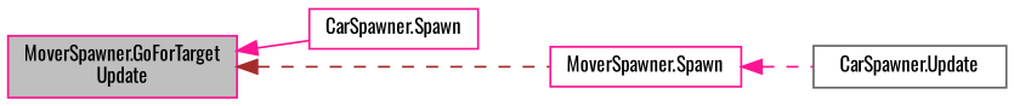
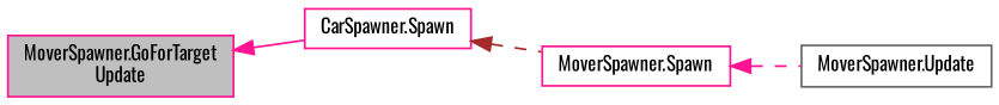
  digraph {
    fontname=Oswald
    rankdir=LR
    node [color=deeppink fillcolor=white fontname=Oswald fontsize=10 shape=record style=filled]
    edge [color=deeppink dir=back fontname=Oswald fontsize=10 labelfontname=Helvetica labelfontsize=10 style=dashed]
    n1 [fillcolor=grey75 fontcolor=black height=0.2 label="MoverSpawner.GoForTarget\lUpdate" width=0.4]
    n2 [height=0.2 label="CarSpawner.Spawn" width=0.4]
    n3 [height=0.2 label="MoverSpawner.Spawn" width=0.4]
-   n4 [color=gray40 height=0.2 label="CarSpawner.Update" width=0.4]
+   n4 [color=gray40 height=0.2 label="MoverSpawner.Update" width=0.4]
    n1 -> n2 [style=solid]
-   n1 -> n3 [color=brown]
+   n2 -> n3 [color=brown]
    n3 -> n4
  }
